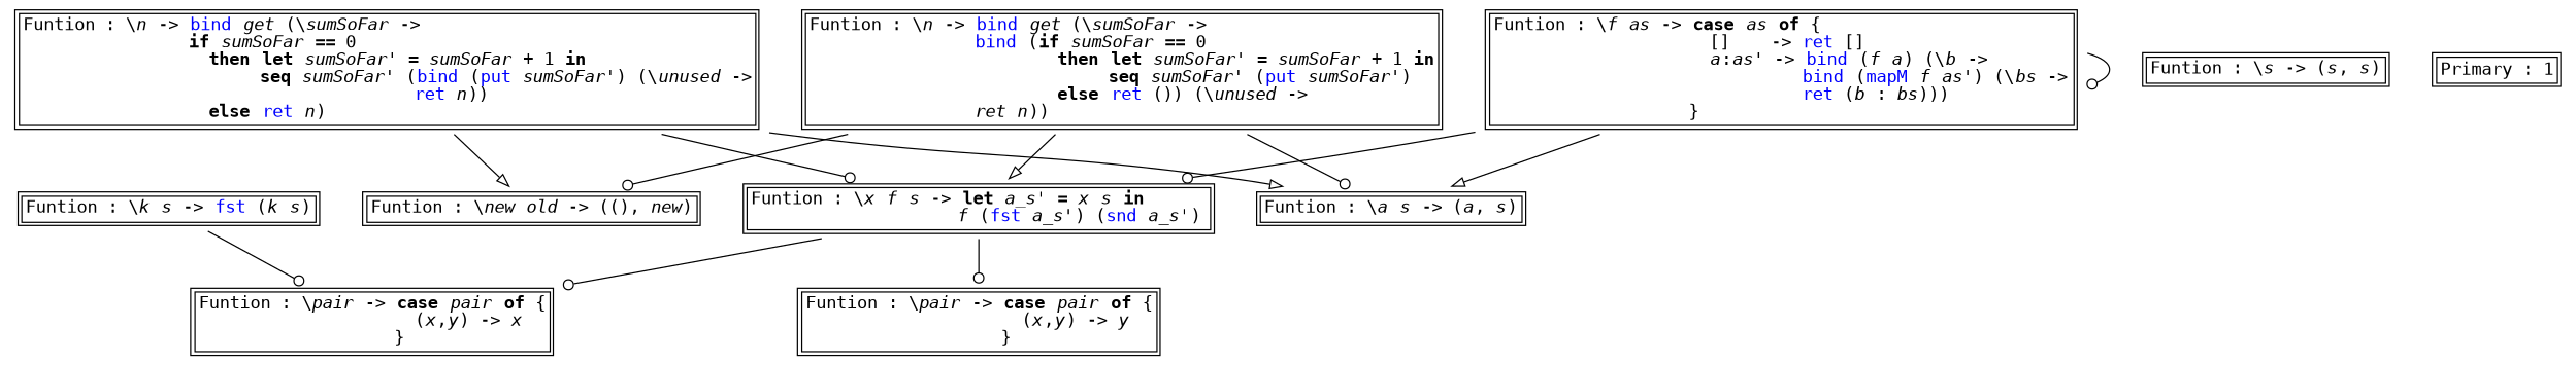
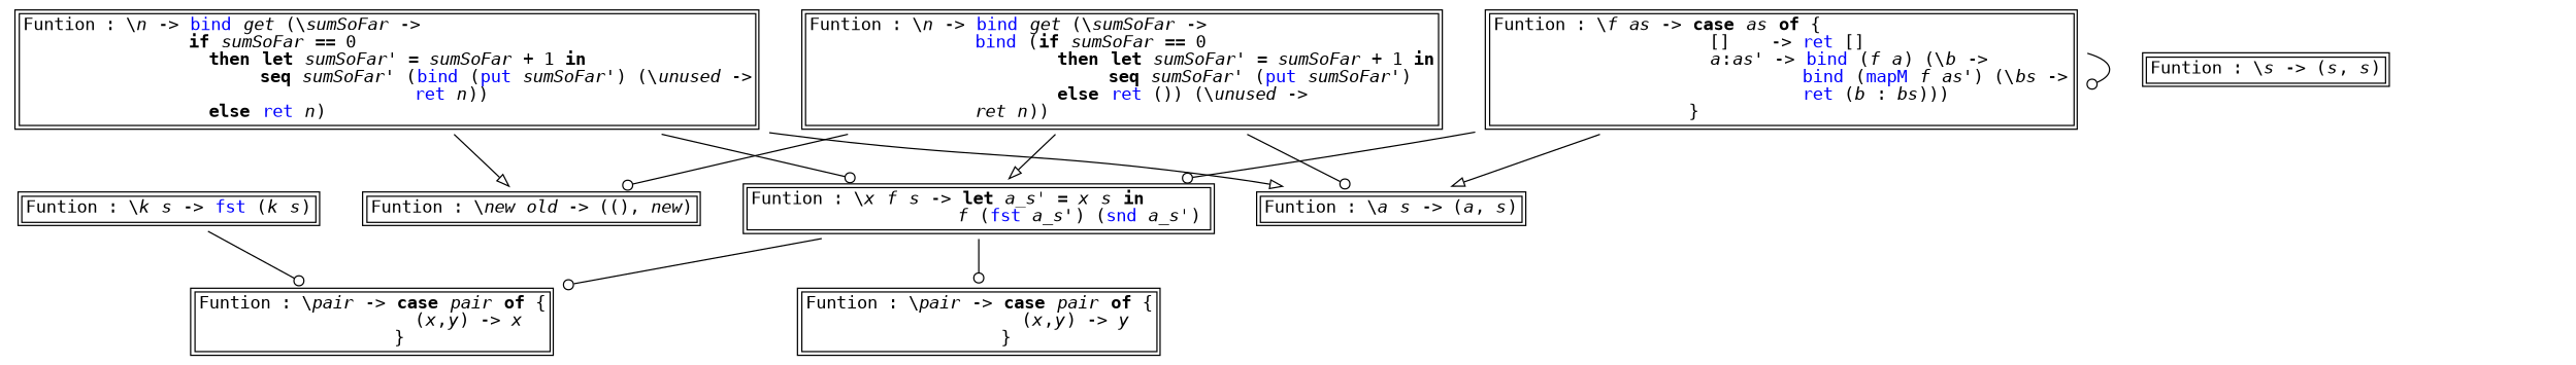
  digraph {
    node [fontname=monospace shape=plaintext]
    edge [arrowhead=odot]
    n1 [label=<<TABLE ALIGN="LEFT"><TR><TD BALIGN="LEFT" ALIGN="LEFT">Funtion&nbsp;:&nbsp;\<I>x</I>&nbsp;<I>f</I>&nbsp;<I>s</I>&nbsp;-&gt;&nbsp;<B>let</B>&nbsp;<I>a_s'</I>&nbsp;=&nbsp;<I>x</I>&nbsp;<I>s</I>&nbsp;<B>in</B>&nbsp;&nbsp;&nbsp;&nbsp;&nbsp;&nbsp;<BR />&nbsp;&nbsp;&nbsp;&nbsp;&nbsp;&nbsp;&nbsp;&nbsp;&nbsp;&nbsp;&nbsp;&nbsp;&nbsp;&nbsp;&nbsp;&nbsp;&nbsp;&nbsp;&nbsp;&nbsp;<I>f</I>&nbsp;(<FONT COLOR="blue">fst</FONT>&nbsp;<I>a_s'</I>)&nbsp;(<FONT COLOR="blue">snd</FONT>&nbsp;<I>a_s'</I>)<BR /></TD></TR></TABLE>>]
    n2 [label=<<TABLE ALIGN="LEFT"><TR><TD BALIGN="LEFT" ALIGN="LEFT">Funtion&nbsp;:&nbsp;\<I>pair</I>&nbsp;-&gt;&nbsp;<B>case</B>&nbsp;<I>pair</I>&nbsp;<B>of</B>&nbsp;{<BR />&nbsp;&nbsp;&nbsp;&nbsp;&nbsp;&nbsp;&nbsp;&nbsp;&nbsp;&nbsp;&nbsp;&nbsp;&nbsp;&nbsp;&nbsp;&nbsp;&nbsp;&nbsp;&nbsp;&nbsp;&nbsp;(<I>x</I>,<I>y</I>)&nbsp;-&gt;&nbsp;<I>x</I>&nbsp;&nbsp;<BR />&nbsp;&nbsp;&nbsp;&nbsp;&nbsp;&nbsp;&nbsp;&nbsp;&nbsp;&nbsp;&nbsp;&nbsp;&nbsp;&nbsp;&nbsp;&nbsp;&nbsp;&nbsp;&nbsp;}&nbsp;&nbsp;&nbsp;&nbsp;&nbsp;&nbsp;&nbsp;&nbsp;&nbsp;&nbsp;&nbsp;&nbsp;&nbsp;<BR /></TD></TR></TABLE>>]
    n3 [label=<<TABLE ALIGN="LEFT"><TR><TD BALIGN="LEFT" ALIGN="LEFT">Funtion&nbsp;:&nbsp;\<I>pair</I>&nbsp;-&gt;&nbsp;<B>case</B>&nbsp;<I>pair</I>&nbsp;<B>of</B>&nbsp;{<BR />&nbsp;&nbsp;&nbsp;&nbsp;&nbsp;&nbsp;&nbsp;&nbsp;&nbsp;&nbsp;&nbsp;&nbsp;&nbsp;&nbsp;&nbsp;&nbsp;&nbsp;&nbsp;&nbsp;&nbsp;&nbsp;(<I>x</I>,<I>y</I>)&nbsp;-&gt;&nbsp;<I>y</I>&nbsp;&nbsp;<BR />&nbsp;&nbsp;&nbsp;&nbsp;&nbsp;&nbsp;&nbsp;&nbsp;&nbsp;&nbsp;&nbsp;&nbsp;&nbsp;&nbsp;&nbsp;&nbsp;&nbsp;&nbsp;&nbsp;}&nbsp;&nbsp;&nbsp;&nbsp;&nbsp;&nbsp;&nbsp;&nbsp;&nbsp;&nbsp;&nbsp;&nbsp;&nbsp;<BR /></TD></TR></TABLE>>]
    n4 [label=<<TABLE ALIGN="LEFT"><TR><TD BALIGN="LEFT" ALIGN="LEFT">Funtion&nbsp;:&nbsp;\<I>k</I>&nbsp;<I>s</I>&nbsp;-&gt;&nbsp;<FONT COLOR="blue">fst</FONT>&nbsp;(<I>k</I>&nbsp;<I>s</I>)<BR /></TD></TR></TABLE>>]
    n5 [label=<<TABLE ALIGN="LEFT"><TR><TD BALIGN="LEFT" ALIGN="LEFT">Funtion&nbsp;:&nbsp;\<I>n</I>&nbsp;-&gt;&nbsp;<FONT COLOR="blue">bind</FONT>&nbsp;<I>get</I>&nbsp;(\<I>sumSoFar</I>&nbsp;-&gt;&nbsp;&nbsp;&nbsp;&nbsp;&nbsp;&nbsp;&nbsp;&nbsp;&nbsp;&nbsp;&nbsp;&nbsp;&nbsp;&nbsp;&nbsp;&nbsp;&nbsp;&nbsp;&nbsp;&nbsp;&nbsp;&nbsp;<BR />&nbsp;&nbsp;&nbsp;&nbsp;&nbsp;&nbsp;&nbsp;&nbsp;&nbsp;&nbsp;&nbsp;&nbsp;&nbsp;&nbsp;&nbsp;&nbsp;<FONT COLOR="blue">bind</FONT>&nbsp;(<B>if</B>&nbsp;<I>sumSoFar</I>&nbsp;==&nbsp;0&nbsp;&nbsp;&nbsp;&nbsp;&nbsp;&nbsp;&nbsp;&nbsp;&nbsp;&nbsp;&nbsp;&nbsp;&nbsp;&nbsp;&nbsp;&nbsp;&nbsp;&nbsp;&nbsp;&nbsp;&nbsp;&nbsp;<BR />&nbsp;&nbsp;&nbsp;&nbsp;&nbsp;&nbsp;&nbsp;&nbsp;&nbsp;&nbsp;&nbsp;&nbsp;&nbsp;&nbsp;&nbsp;&nbsp;&nbsp;&nbsp;&nbsp;&nbsp;&nbsp;&nbsp;&nbsp;&nbsp;<B>then</B>&nbsp;<B>let</B>&nbsp;<I>sumSoFar'</I>&nbsp;=&nbsp;<I>sumSoFar</I>&nbsp;+&nbsp;1&nbsp;<B>in</B><BR />&nbsp;&nbsp;&nbsp;&nbsp;&nbsp;&nbsp;&nbsp;&nbsp;&nbsp;&nbsp;&nbsp;&nbsp;&nbsp;&nbsp;&nbsp;&nbsp;&nbsp;&nbsp;&nbsp;&nbsp;&nbsp;&nbsp;&nbsp;&nbsp;&nbsp;&nbsp;&nbsp;&nbsp;&nbsp;<B>seq</B>&nbsp;<I>sumSoFar'</I>&nbsp;(<FONT COLOR="blue">put</FONT>&nbsp;<I>sumSoFar'</I>)&nbsp;&nbsp;<BR />&nbsp;&nbsp;&nbsp;&nbsp;&nbsp;&nbsp;&nbsp;&nbsp;&nbsp;&nbsp;&nbsp;&nbsp;&nbsp;&nbsp;&nbsp;&nbsp;&nbsp;&nbsp;&nbsp;&nbsp;&nbsp;&nbsp;&nbsp;&nbsp;<B>else</B>&nbsp;<FONT COLOR="blue">ret</FONT>&nbsp;())&nbsp;(\<I>unused</I>&nbsp;-&gt;&nbsp;&nbsp;&nbsp;&nbsp;&nbsp;&nbsp;&nbsp;&nbsp;&nbsp;&nbsp;&nbsp;&nbsp;<BR />&nbsp;&nbsp;&nbsp;&nbsp;&nbsp;&nbsp;&nbsp;&nbsp;&nbsp;&nbsp;&nbsp;&nbsp;&nbsp;&nbsp;&nbsp;&nbsp;<I>ret</I>&nbsp;<I>n</I>))&nbsp;&nbsp;&nbsp;&nbsp;&nbsp;&nbsp;&nbsp;&nbsp;&nbsp;&nbsp;&nbsp;&nbsp;&nbsp;&nbsp;&nbsp;&nbsp;&nbsp;&nbsp;&nbsp;&nbsp;&nbsp;&nbsp;&nbsp;&nbsp;&nbsp;&nbsp;&nbsp;&nbsp;&nbsp;&nbsp;&nbsp;&nbsp;&nbsp;&nbsp;&nbsp;&nbsp;&nbsp;<BR /></TD></TR></TABLE>>]
    n6 [label=<<TABLE ALIGN="LEFT"><TR><TD BALIGN="LEFT" ALIGN="LEFT">Funtion&nbsp;:&nbsp;\<I>new</I>&nbsp;<I>old</I>&nbsp;-&gt;&nbsp;((),&nbsp;<I>new</I>)<BR /></TD></TR></TABLE>>]
    n7 [label=<<TABLE ALIGN="LEFT"><TR><TD BALIGN="LEFT" ALIGN="LEFT">Funtion&nbsp;:&nbsp;\<I>a</I>&nbsp;<I>s</I>&nbsp;-&gt;&nbsp;(<I>a</I>,&nbsp;<I>s</I>)<BR /></TD></TR></TABLE>>]
    n8 [label=<<TABLE ALIGN="LEFT"><TR><TD BALIGN="LEFT" ALIGN="LEFT">Funtion&nbsp;:&nbsp;\<I>n</I>&nbsp;-&gt;&nbsp;<FONT COLOR="blue">bind</FONT>&nbsp;<I>get</I>&nbsp;(\<I>sumSoFar</I>&nbsp;-&gt;&nbsp;&nbsp;&nbsp;&nbsp;&nbsp;&nbsp;&nbsp;&nbsp;&nbsp;&nbsp;&nbsp;&nbsp;&nbsp;&nbsp;&nbsp;&nbsp;&nbsp;&nbsp;&nbsp;&nbsp;&nbsp;&nbsp;&nbsp;&nbsp;&nbsp;&nbsp;&nbsp;&nbsp;&nbsp;&nbsp;&nbsp;&nbsp;<BR />&nbsp;&nbsp;&nbsp;&nbsp;&nbsp;&nbsp;&nbsp;&nbsp;&nbsp;&nbsp;&nbsp;&nbsp;&nbsp;&nbsp;&nbsp;&nbsp;<B>if</B>&nbsp;<I>sumSoFar</I>&nbsp;==&nbsp;0&nbsp;&nbsp;&nbsp;&nbsp;&nbsp;&nbsp;&nbsp;&nbsp;&nbsp;&nbsp;&nbsp;&nbsp;&nbsp;&nbsp;&nbsp;&nbsp;&nbsp;&nbsp;&nbsp;&nbsp;&nbsp;&nbsp;&nbsp;&nbsp;&nbsp;&nbsp;&nbsp;&nbsp;&nbsp;&nbsp;&nbsp;&nbsp;&nbsp;&nbsp;&nbsp;&nbsp;&nbsp;&nbsp;<BR />&nbsp;&nbsp;&nbsp;&nbsp;&nbsp;&nbsp;&nbsp;&nbsp;&nbsp;&nbsp;&nbsp;&nbsp;&nbsp;&nbsp;&nbsp;&nbsp;&nbsp;&nbsp;<B>then</B>&nbsp;<B>let</B>&nbsp;<I>sumSoFar'</I>&nbsp;=&nbsp;<I>sumSoFar</I>&nbsp;+&nbsp;1&nbsp;<B>in</B>&nbsp;&nbsp;&nbsp;&nbsp;&nbsp;&nbsp;&nbsp;&nbsp;&nbsp;&nbsp;&nbsp;&nbsp;&nbsp;&nbsp;&nbsp;&nbsp;<BR />&nbsp;&nbsp;&nbsp;&nbsp;&nbsp;&nbsp;&nbsp;&nbsp;&nbsp;&nbsp;&nbsp;&nbsp;&nbsp;&nbsp;&nbsp;&nbsp;&nbsp;&nbsp;&nbsp;&nbsp;&nbsp;&nbsp;&nbsp;<B>seq</B>&nbsp;<I>sumSoFar'</I>&nbsp;(<FONT COLOR="blue">bind</FONT>&nbsp;(<FONT COLOR="blue">put</FONT>&nbsp;<I>sumSoFar'</I>)&nbsp;(\<I>unused</I>&nbsp;-&gt;<BR />&nbsp;&nbsp;&nbsp;&nbsp;&nbsp;&nbsp;&nbsp;&nbsp;&nbsp;&nbsp;&nbsp;&nbsp;&nbsp;&nbsp;&nbsp;&nbsp;&nbsp;&nbsp;&nbsp;&nbsp;&nbsp;&nbsp;&nbsp;&nbsp;&nbsp;&nbsp;&nbsp;&nbsp;&nbsp;&nbsp;&nbsp;&nbsp;&nbsp;&nbsp;&nbsp;&nbsp;&nbsp;&nbsp;<FONT COLOR="blue">ret</FONT>&nbsp;<I>n</I>))&nbsp;&nbsp;&nbsp;&nbsp;&nbsp;&nbsp;&nbsp;&nbsp;&nbsp;&nbsp;&nbsp;&nbsp;&nbsp;&nbsp;&nbsp;&nbsp;&nbsp;&nbsp;&nbsp;&nbsp;&nbsp;&nbsp;&nbsp;&nbsp;&nbsp;<BR />&nbsp;&nbsp;&nbsp;&nbsp;&nbsp;&nbsp;&nbsp;&nbsp;&nbsp;&nbsp;&nbsp;&nbsp;&nbsp;&nbsp;&nbsp;&nbsp;&nbsp;&nbsp;<B>else</B>&nbsp;<FONT COLOR="blue">ret</FONT>&nbsp;<I>n</I>)&nbsp;&nbsp;&nbsp;&nbsp;&nbsp;&nbsp;&nbsp;&nbsp;&nbsp;&nbsp;&nbsp;&nbsp;&nbsp;&nbsp;&nbsp;&nbsp;&nbsp;&nbsp;&nbsp;&nbsp;&nbsp;&nbsp;&nbsp;&nbsp;&nbsp;&nbsp;&nbsp;&nbsp;&nbsp;&nbsp;&nbsp;&nbsp;&nbsp;&nbsp;&nbsp;&nbsp;&nbsp;&nbsp;&nbsp;&nbsp;&nbsp;<BR /></TD></TR></TABLE>>]
    n9 [label=<<TABLE ALIGN="LEFT"><TR><TD BALIGN="LEFT" ALIGN="LEFT">Funtion&nbsp;:&nbsp;\<I>s</I>&nbsp;-&gt;&nbsp;(<I>s</I>,&nbsp;<I>s</I>)<BR /></TD></TR></TABLE>>]
-   n10 [label=<<TABLE ALIGN="LEFT"><TR><TD BALIGN="LEFT" ALIGN="LEFT">Primary&nbsp;:&nbsp;1<BR /></TD></TR></TABLE>>]
    n11 [label=<<TABLE ALIGN="LEFT"><TR><TD BALIGN="LEFT" ALIGN="LEFT">Funtion&nbsp;:&nbsp;\<I>f</I>&nbsp;<I>as</I>&nbsp;-&gt;&nbsp;<B>case</B>&nbsp;<I>as</I>&nbsp;<B>of</B>&nbsp;{&nbsp;&nbsp;&nbsp;&nbsp;&nbsp;&nbsp;&nbsp;&nbsp;&nbsp;&nbsp;&nbsp;&nbsp;&nbsp;&nbsp;&nbsp;&nbsp;&nbsp;&nbsp;&nbsp;&nbsp;&nbsp;&nbsp;&nbsp;&nbsp;<BR />&nbsp;&nbsp;&nbsp;&nbsp;&nbsp;&nbsp;&nbsp;&nbsp;&nbsp;&nbsp;&nbsp;&nbsp;&nbsp;&nbsp;&nbsp;&nbsp;&nbsp;&nbsp;&nbsp;&nbsp;&nbsp;[]&nbsp;&nbsp;&nbsp;&nbsp;-&gt;&nbsp;<FONT COLOR="blue">ret</FONT>&nbsp;[]&nbsp;&nbsp;&nbsp;&nbsp;&nbsp;&nbsp;&nbsp;&nbsp;&nbsp;&nbsp;&nbsp;&nbsp;&nbsp;&nbsp;&nbsp;&nbsp;&nbsp;&nbsp;&nbsp;<BR />&nbsp;&nbsp;&nbsp;&nbsp;&nbsp;&nbsp;&nbsp;&nbsp;&nbsp;&nbsp;&nbsp;&nbsp;&nbsp;&nbsp;&nbsp;&nbsp;&nbsp;&nbsp;&nbsp;&nbsp;&nbsp;<I>a</I>:<I>as'</I>&nbsp;-&gt;&nbsp;<FONT COLOR="blue">bind</FONT>&nbsp;(<I>f</I>&nbsp;<I>a</I>)&nbsp;(\<I>b</I>&nbsp;-&gt;&nbsp;&nbsp;&nbsp;&nbsp;&nbsp;&nbsp;&nbsp;&nbsp;<BR />&nbsp;&nbsp;&nbsp;&nbsp;&nbsp;&nbsp;&nbsp;&nbsp;&nbsp;&nbsp;&nbsp;&nbsp;&nbsp;&nbsp;&nbsp;&nbsp;&nbsp;&nbsp;&nbsp;&nbsp;&nbsp;&nbsp;&nbsp;&nbsp;&nbsp;&nbsp;&nbsp;&nbsp;&nbsp;&nbsp;<FONT COLOR="blue">bind</FONT>&nbsp;(<FONT COLOR="blue">mapM</FONT>&nbsp;<I>f</I>&nbsp;<I>as'</I>)&nbsp;(\<I>bs</I>&nbsp;-&gt;<BR />&nbsp;&nbsp;&nbsp;&nbsp;&nbsp;&nbsp;&nbsp;&nbsp;&nbsp;&nbsp;&nbsp;&nbsp;&nbsp;&nbsp;&nbsp;&nbsp;&nbsp;&nbsp;&nbsp;&nbsp;&nbsp;&nbsp;&nbsp;&nbsp;&nbsp;&nbsp;&nbsp;&nbsp;&nbsp;&nbsp;<FONT COLOR="blue">ret</FONT>&nbsp;(<I>b</I>&nbsp;:&nbsp;<I>bs</I>)))&nbsp;&nbsp;&nbsp;&nbsp;&nbsp;&nbsp;&nbsp;&nbsp;&nbsp;&nbsp;&nbsp;<BR />&nbsp;&nbsp;&nbsp;&nbsp;&nbsp;&nbsp;&nbsp;&nbsp;&nbsp;&nbsp;&nbsp;&nbsp;&nbsp;&nbsp;&nbsp;&nbsp;&nbsp;&nbsp;&nbsp;}&nbsp;&nbsp;&nbsp;&nbsp;&nbsp;&nbsp;&nbsp;&nbsp;&nbsp;&nbsp;&nbsp;&nbsp;&nbsp;&nbsp;&nbsp;&nbsp;&nbsp;&nbsp;&nbsp;&nbsp;&nbsp;&nbsp;&nbsp;&nbsp;&nbsp;&nbsp;&nbsp;&nbsp;&nbsp;&nbsp;&nbsp;&nbsp;&nbsp;&nbsp;&nbsp;<BR /></TD></TR></TABLE>>]
    n1 -> n2
    n1 -> n3
    n4 -> n2
    n5 -> n1 [arrowhead=onormal]
    n5 -> n6
    n5 -> n7
    n8 -> n1
    n8 -> n6 [arrowhead=onormal]
    n8 -> n7 [arrowhead=onormal]
    n11 -> n1
    n11 -> n7 [arrowhead=onormal]
    n11 -> n11
  }
